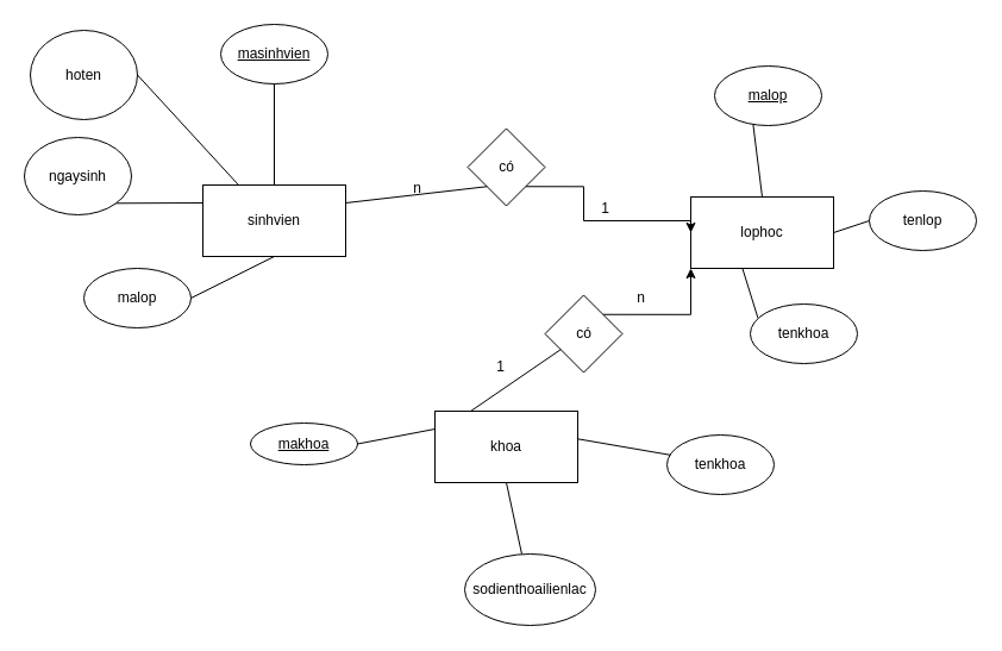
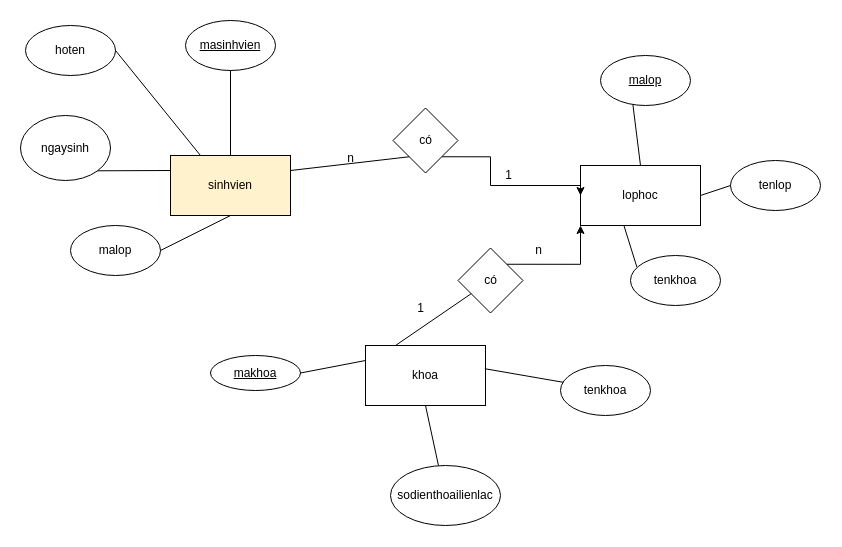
  <mxCell id="0" />
  <mxCell id="1" parent="0" />
  <mxCell id="2" value="khoa" style="rounded=0;whiteSpace=wrap;html=1;" parent="1" vertex="1"><mxGeometry x="365" y="345" width="120" height="60" as="geometry" /></mxCell>
  <mxCell id="3" value="lophoc" style="rounded=0;whiteSpace=wrap;html=1;" parent="1" vertex="1"><mxGeometry x="580" y="165" width="120" height="60" as="geometry" /></mxCell>
- <mxCell id="4" value="sinhvien" style="rounded=0;whiteSpace=wrap;html=1;" parent="1" vertex="1"><mxGeometry x="170" y="155" width="120" height="60" as="geometry" /></mxCell>
+ <mxCell id="4" value="sinhvien" style="rounded=0;whiteSpace=wrap;html=1;fillColor=#fff2cc;" parent="1" vertex="1"><mxGeometry x="170" y="155" width="120" height="60" as="geometry" /></mxCell>
  <mxCell id="5" value="&lt;u&gt;masinhvien&lt;/u&gt;" style="ellipse;whiteSpace=wrap;html=1;" parent="1" vertex="1"><mxGeometry x="185" y="20" width="90" height="50" as="geometry" /></mxCell>
  <mxCell id="6" value="&lt;u&gt;malop&lt;/u&gt;" style="ellipse;whiteSpace=wrap;html=1;" parent="1" vertex="1"><mxGeometry x="600" y="55" width="90" height="50" as="geometry" /></mxCell>
  <mxCell id="7" value="malop" style="ellipse;whiteSpace=wrap;html=1;" parent="1" vertex="1"><mxGeometry x="70" y="225" width="90" height="50" as="geometry" /></mxCell>
  <mxCell id="8" value="ngaysinh" style="ellipse;whiteSpace=wrap;html=1;" parent="1" vertex="1"><mxGeometry x="20" y="115" width="90" height="65" as="geometry" /></mxCell>
  <mxCell id="9" value="&lt;u&gt;makhoa&lt;/u&gt;" style="ellipse;whiteSpace=wrap;html=1;" parent="1" vertex="1"><mxGeometry x="210" y="355" width="90" height="35" as="geometry" /></mxCell>
  <mxCell id="10" value="tenkhoa" style="ellipse;whiteSpace=wrap;html=1;" parent="1" vertex="1"><mxGeometry x="630" y="255" width="90" height="50" as="geometry" /></mxCell>
  <mxCell id="11" value="tenlop" style="ellipse;whiteSpace=wrap;html=1;" parent="1" vertex="1"><mxGeometry x="730" y="160" width="90" height="50" as="geometry" /></mxCell>
  <mxCell id="12" value="tenkhoa" style="ellipse;whiteSpace=wrap;html=1;" parent="1" vertex="1"><mxGeometry x="560" y="365" width="90" height="50" as="geometry" /></mxCell>
  <mxCell id="13" value="sodienthoailienlac" style="ellipse;whiteSpace=wrap;html=1;" parent="1" vertex="1"><mxGeometry x="390" y="465" width="110" height="60" as="geometry" /></mxCell>
  <mxCell id="14" value="" style="endArrow=none;html=1;rounded=0;entryX=0.5;entryY=1;entryDx=0;entryDy=0;exitX=0.5;exitY=0;exitDx=0;exitDy=0;" parent="1" source="4" target="5" edge="1"><mxGeometry width="50" height="50" relative="1" as="geometry"><mxPoint x="400" y="355" as="sourcePoint" /><mxPoint x="450" y="305" as="targetPoint" /></mxGeometry></mxCell>
  <mxCell id="15" value="" style="endArrow=none;html=1;rounded=0;exitX=1;exitY=1;exitDx=0;exitDy=0;entryX=0;entryY=0.25;entryDx=0;entryDy=0;" parent="1" source="8" target="4" edge="1"><mxGeometry width="50" height="50" relative="1" as="geometry"><mxPoint x="400" y="355" as="sourcePoint" /><mxPoint x="450" y="305" as="targetPoint" /></mxGeometry></mxCell>
  <mxCell id="16" value="" style="endArrow=none;html=1;rounded=0;exitX=1;exitY=0.5;exitDx=0;exitDy=0;entryX=0.5;entryY=1;entryDx=0;entryDy=0;" parent="1" source="7" target="4" edge="1"><mxGeometry width="50" height="50" relative="1" as="geometry"><mxPoint x="400" y="355" as="sourcePoint" /><mxPoint x="450" y="305" as="targetPoint" /></mxGeometry></mxCell>
- <mxCell id="17" value="hoten" style="ellipse;whiteSpace=wrap;html=1;" parent="1" vertex="1"><mxGeometry x="25" y="25" width="90" height="75" as="geometry" /></mxCell>
+ <mxCell id="17" value="hoten" style="ellipse;whiteSpace=wrap;html=1;" parent="1" vertex="1"><mxGeometry x="25" y="25" width="90" height="50" as="geometry" /></mxCell>
  <mxCell id="18" value="" style="endArrow=none;html=1;rounded=0;exitX=1;exitY=0.5;exitDx=0;exitDy=0;entryX=0.25;entryY=0;entryDx=0;entryDy=0;" parent="1" source="17" target="4" edge="1"><mxGeometry width="50" height="50" relative="1" as="geometry"><mxPoint x="355" y="155" as="sourcePoint" /><mxPoint x="185" as="targetPoint" y="15" /></mxGeometry></mxCell>
  <mxCell id="19" value="" style="endArrow=none;html=1;rounded=0;entryX=0.36;entryY=0.984;entryDx=0;entryDy=0;entryPerimeter=0;exitX=0.5;exitY=0;exitDx=0;exitDy=0;" parent="1" source="3" target="6" edge="1"><mxGeometry width="50" height="50" relative="1" as="geometry"><mxPoint x="400" y="225" as="sourcePoint" /><mxPoint x="450" y="175" as="targetPoint" /></mxGeometry></mxCell>
  <mxCell id="20" value="" style="endArrow=none;html=1;rounded=0;entryX=0;entryY=0.5;entryDx=0;entryDy=0;exitX=1;exitY=0.5;exitDx=0;exitDy=0;" parent="1" source="3" target="11" edge="1"><mxGeometry width="50" height="50" relative="1" as="geometry"><mxPoint x="400" y="225" as="sourcePoint" /><mxPoint x="450" y="175" as="targetPoint" /></mxGeometry></mxCell>
  <mxCell id="21" value="" style="endArrow=none;html=1;rounded=0;exitX=0.071;exitY=0.232;exitDx=0;exitDy=0;exitPerimeter=0;entryX=0.363;entryY=1.007;entryDx=0;entryDy=0;entryPerimeter=0;" parent="1" source="10" target="3" edge="1"><mxGeometry width="50" height="50" relative="1" as="geometry"><mxPoint x="400" y="225" as="sourcePoint" /><mxPoint x="450" y="175" as="targetPoint" /></mxGeometry></mxCell>
  <mxCell id="22" value="" style="endArrow=none;html=1;rounded=0;exitX=1;exitY=0.5;exitDx=0;exitDy=0;entryX=0;entryY=0.25;entryDx=0;entryDy=0;" parent="1" source="9" target="2" edge="1"><mxGeometry width="50" height="50" relative="1" as="geometry"><mxPoint x="400" y="355" as="sourcePoint" /><mxPoint x="450" y="305" as="targetPoint" /></mxGeometry></mxCell>
  <mxCell id="23" value="" style="endArrow=none;html=1;rounded=0;exitX=0.5;exitY=1;exitDx=0;exitDy=0;entryX=0.436;entryY=0;entryDx=0;entryDy=0;entryPerimeter=0;" parent="1" source="2" target="13" edge="1"><mxGeometry width="50" height="50" relative="1" as="geometry"><mxPoint x="400" y="355" as="sourcePoint" /><mxPoint x="450" y="305" as="targetPoint" /></mxGeometry></mxCell>
  <mxCell id="24" value="" style="endArrow=none;html=1;rounded=0;entryX=0.995;entryY=0.387;entryDx=0;entryDy=0;entryPerimeter=0;exitX=0.031;exitY=0.336;exitDx=0;exitDy=0;exitPerimeter=0;" parent="1" source="12" target="2" edge="1"><mxGeometry width="50" height="50" relative="1" as="geometry"><mxPoint x="400" y="355" as="sourcePoint" /><mxPoint x="450" y="305" as="targetPoint" /></mxGeometry></mxCell>
  <mxCell id="25" style="edgeStyle=orthogonalEdgeStyle;rounded=0;orthogonalLoop=1;jettySize=auto;html=1;exitX=0;exitY=0;exitDx=0;exitDy=0;entryX=0;entryY=1;entryDx=0;entryDy=0;" edge="1" parent="1" source="26" target="3"><mxGeometry relative="1" as="geometry" /></mxCell>
  <mxCell id="26" value="có" style="rhombus;whiteSpace=wrap;html=1;direction=south;" parent="1" vertex="1"><mxGeometry x="457.5" y="247.5" width="65" height="65" as="geometry" /></mxCell>
  <mxCell id="27" style="edgeStyle=orthogonalEdgeStyle;rounded=0;orthogonalLoop=1;jettySize=auto;html=1;exitX=1;exitY=0;exitDx=0;exitDy=0;entryX=0;entryY=0.5;entryDx=0;entryDy=0;" edge="1" parent="1" source="28" target="3"><mxGeometry relative="1" as="geometry"><Array as="points"><mxPoint x="490" y="156" /><mxPoint x="490" y="185" /></Array></mxGeometry></mxCell>
  <mxCell id="28" value="có" style="rhombus;whiteSpace=wrap;html=1;direction=south;" parent="1" vertex="1"><mxGeometry x="392.5" y="107.5" width="65" height="65" as="geometry" /></mxCell>
  <mxCell id="29" value="" style="endArrow=none;html=1;rounded=0;entryX=0.25;entryY=0;entryDx=0;entryDy=0;" parent="1" source="26" target="2" edge="1"><mxGeometry width="50" height="50" relative="1" as="geometry"><mxPoint x="400" y="355" as="sourcePoint" /><mxPoint x="450" y="305" as="targetPoint" /></mxGeometry></mxCell>
  <mxCell id="30" value="" style="endArrow=none;html=1;rounded=0;exitX=1;exitY=0.25;exitDx=0;exitDy=0;entryX=1;entryY=1;entryDx=0;entryDy=0;" parent="1" source="4" target="28" edge="1"><mxGeometry width="50" height="50" relative="1" as="geometry"><mxPoint x="400" y="355" as="sourcePoint" /><mxPoint x="450" y="305" as="targetPoint" /></mxGeometry></mxCell>
  <mxCell id="31" value="n" style="text;html=1;align=center;verticalAlign=middle;resizable=0;points=[];autosize=1;strokeColor=none;fillColor=none;" parent="1" vertex="1"><mxGeometry x="335" y="143" width="30" height="30" as="geometry" /></mxCell>
  <mxCell id="32" value="1" style="text;html=1;align=center;verticalAlign=middle;resizable=0;points=[];autosize=1;strokeColor=none;fillColor=none;" parent="1" vertex="1"><mxGeometry x="405" y="293" width="30" height="30" as="geometry" /></mxCell>
  <mxCell id="33" value="n" style="text;html=1;align=center;verticalAlign=middle;resizable=0;points=[];autosize=1;strokeColor=none;fillColor=none;" parent="1" vertex="1"><mxGeometry x="522.5" y="235" width="30" height="30" as="geometry" /></mxCell>
  <mxCell id="34" value="1" style="text;html=1;align=center;verticalAlign=middle;resizable=0;points=[];autosize=1;strokeColor=none;fillColor=none;" vertex="1" parent="1"><mxGeometry x="492.5" y="160" width="30" height="30" as="geometry" /></mxCell>
